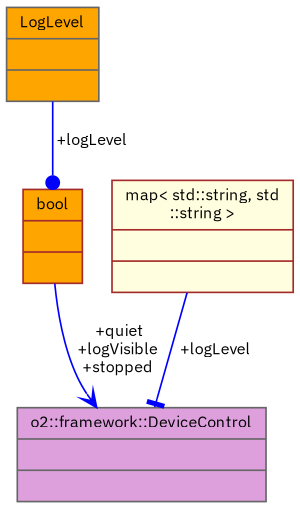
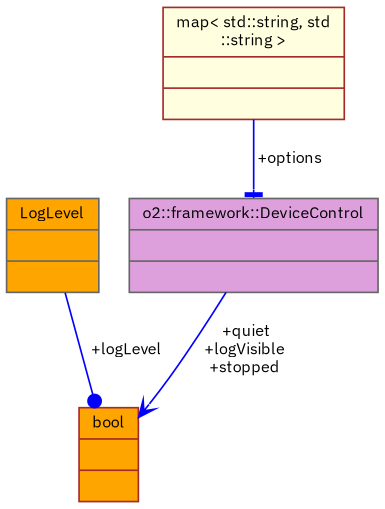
  digraph {
    fontname="IBM Plex Sans"
    node [color=gray40 fillcolor=orange fontname="IBM Plex Sans" fontsize=10 shape=record style=filled]
    edge [color=blue fontname="IBM Plex Sans" fontsize=10 labelfontname=Helvetica labelfontsize=10 style=solid]
    n1 [fillcolor=plum fontcolor=black height=0.2 label="{o2::framework::DeviceControl\n||}" width=0.4]
    n2 [height=0.2 label="{LogLevel\n||}" width=0.4]
    n3 [color=brown height=0.2 label="{bool\n||}" width=0.4]
    n4 [color=brown fillcolor=lightyellow height=0.2 label="{map\< std::string, std\l::string \>\n||}" width=0.4]
    n2 -> n3 [arrowhead=dot label=" +logLevel"]
-   n3 -> n1 [arrowhead=vee label=" +quiet\n+logVisible\n+stopped"]
-   n4 -> n1 [arrowhead=tee label=" +logLevel"]
+   n1 -> n3 [arrowhead=vee label=" +quiet\n+logVisible\n+stopped"]
+   n4 -> n1 [arrowhead=tee label=" +options"]
  }
